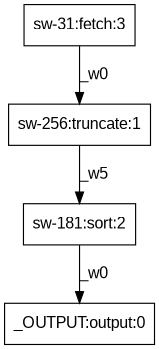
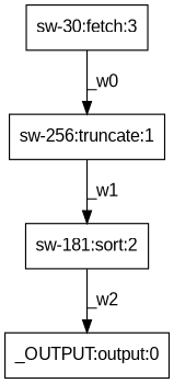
  digraph {
    fontname="Liberation Sans"
    node [fontname="Liberation Sans" shape=box]
    edge [fontname="Liberation Sans"]
    n1 [label="_OUTPUT:output:0"]
    n2 [label="sw-256:truncate:1"]
    n3 [label="sw-181:sort:2"]
-   n4 [label="sw-31:fetch:3"]
-   n2 -> n3 [label=_w5]
-   n3 -> n1 [label=_w0]
+   n4 [label="sw-30:fetch:3"]
+   n2 -> n3 [label=_w1]
+   n3 -> n1 [label=_w2]
    n4 -> n2 [label=_w0]
  }
